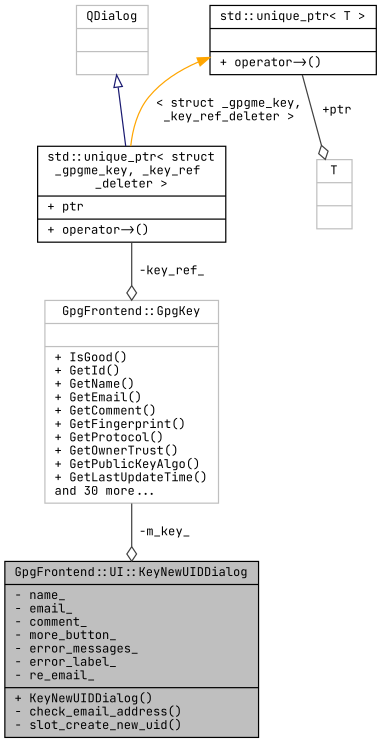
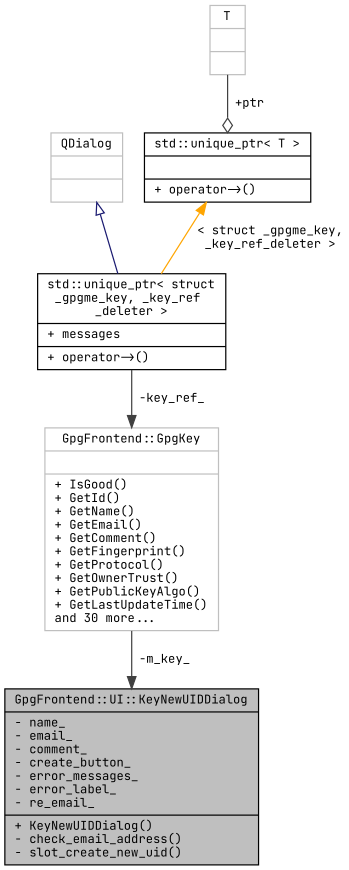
  digraph {
    fontname="JetBrains Mono"
    node [color=black fillcolor=white fontname="JetBrains Mono" fontsize=10 shape=record style=filled]
    edge [color=grey25 fontname="JetBrains Mono" fontsize=10 labelfontname=Helvetica labelfontsize=10 style=solid arrowhead=odiamond]
-   n1 [fillcolor=grey75 fontcolor=black height=0.2 label="{GpgFrontend::UI::KeyNewUIDDialog\n|- name_\l- email_\l- comment_\l- more_button_\l- error_messages_\l- error_label_\l- re_email_\l|+ KeyNewUIDDialog()\l- check_email_address()\l- slot_create_new_uid()\l}" width=0.4]
+   n1 [fillcolor=grey75 fontcolor=black height=0.2 label="{GpgFrontend::UI::KeyNewUIDDialog\n|- name_\l- email_\l- comment_\l- create_button_\l- error_messages_\l- error_label_\l- re_email_\l|+ KeyNewUIDDialog()\l- check_email_address()\l- slot_create_new_uid()\l}" width=0.4]
    n2 [color=grey75 height=0.2 label="{QDialog\n||}" width=0.4]
-   n3 [height=0.2 label="{std::unique_ptr\< struct\l _gpgme_key, _key_ref\l_deleter \>\n|+ ptr\l|+ operator-\>()\l}" width=0.4]
+   n3 [height=0.2 label="{std::unique_ptr\< struct\l _gpgme_key, _key_ref\l_deleter \>\n|+ messages\l|+ operator-\>()\l}" width=0.4]
    n4 [color=grey75 height=0.2 label="{GpgFrontend::GpgKey\n||+ IsGood()\l+ GetId()\l+ GetName()\l+ GetEmail()\l+ GetComment()\l+ GetFingerprint()\l+ GetProtocol()\l+ GetOwnerTrust()\l+ GetPublicKeyAlgo()\l+ GetLastUpdateTime()\land 30 more...\l}" width=0.4]
    n5 [height=0.2 label="{std::unique_ptr\< T \>\n||+ operator-\>()\l}" width=0.4]
    n6 [color=grey75 height=0.2 label="{T\n||}" width=0.4]
    n2 -> n3 [arrowtail=onormal color=midnightblue dir=back arrowhead=""]
-   n3 -> n4 [label=" -key_ref_"]
-   n4 -> n1 [label=" -m_key_"]
+   n3 -> n4 [arrowhead=normal label=" -key_ref_"]
+   n4 -> n1 [arrowhead=normal label=" -m_key_"]
    n5 -> n3 [color=orange dir=back label=" \< struct _gpgme_key,\l _key_ref_deleter \>" arrowhead=""]
-   n5 -> n6 [label=" +ptr"]
+   n6 -> n5 [label=" +ptr"]
  }
